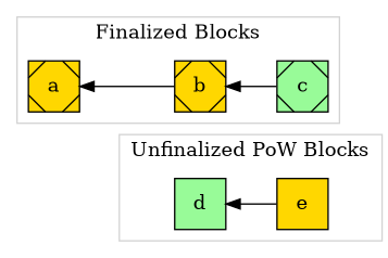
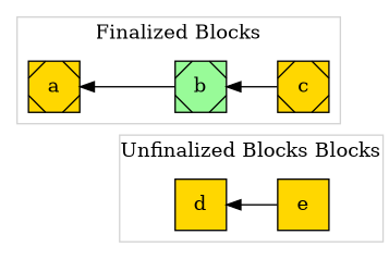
  digraph {
    color=lightgrey
    rankdir=RL
    node [fillcolor=palegreen shape=Msquare style=filled]
    e [fillcolor=gold shape=square]
-   d [shape=square]
-   c
-   b [fillcolor=gold]
+   d [fillcolor=gold shape=square]
+   c [fillcolor=gold]
+   b
    a [fillcolor=gold]
    subgraph cluster_1 {
-     label="Unfinalized PoW Blocks"
+     label="Unfinalized Blocks Blocks"
      e
      d
    }
    subgraph cluster_2 {
      label="Finalized Blocks"
      c
      b
      a
    }
    e -> d
    c -> b
    b -> a
  }
